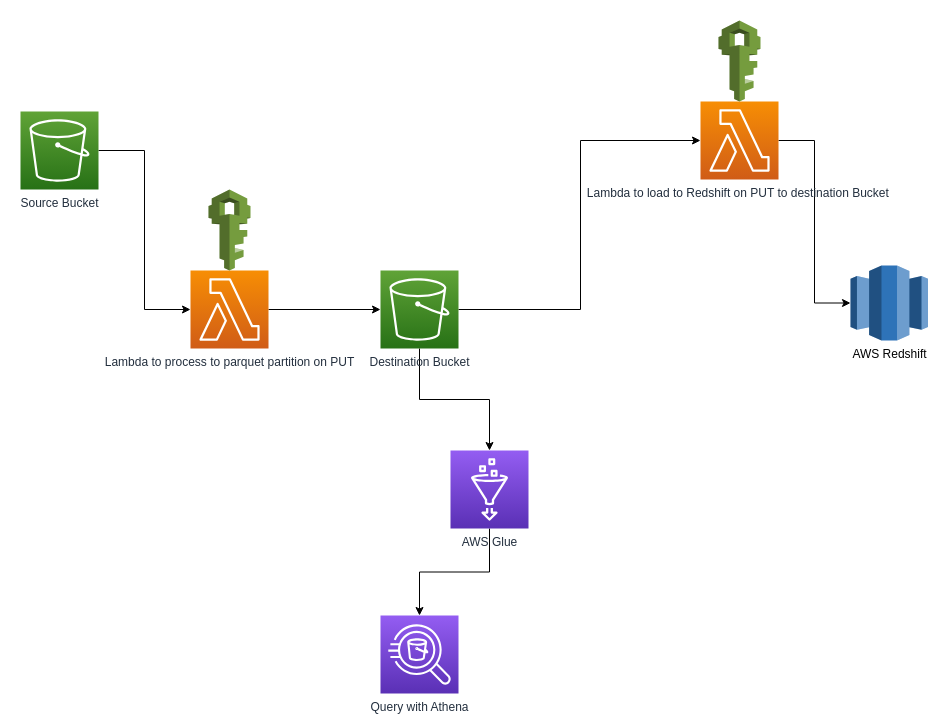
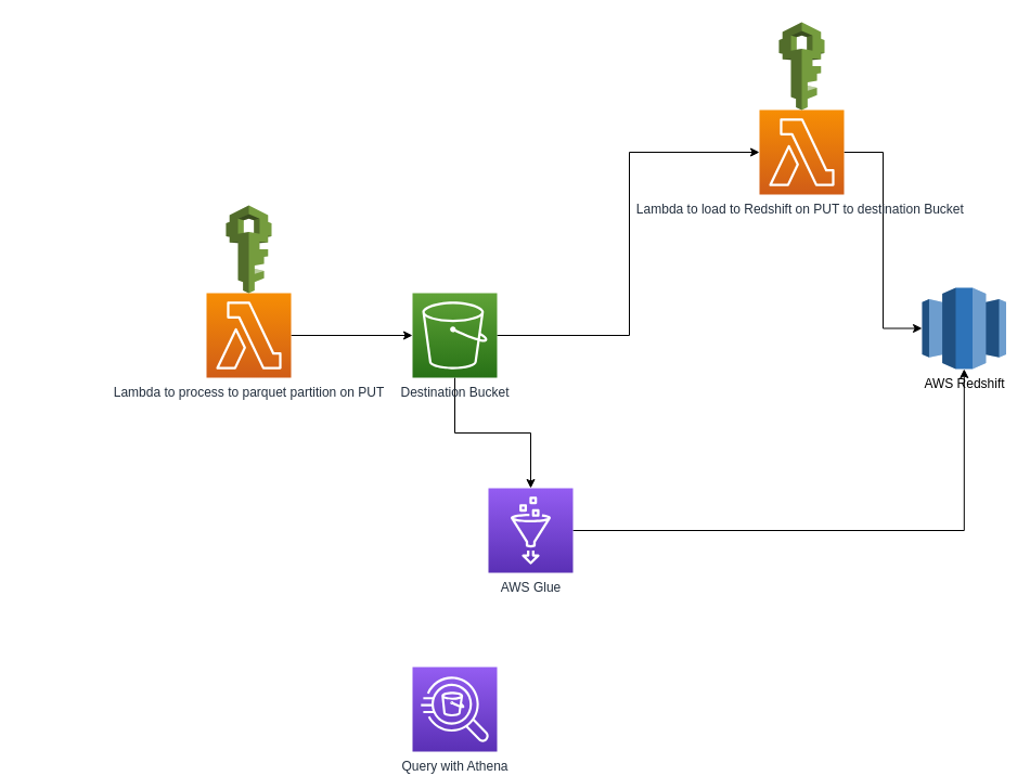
  <mxCell id="0" />
  <mxCell id="1" parent="0" />
- <mxCell id="2" style="edgeStyle=orthogonalEdgeStyle;rounded=0;orthogonalLoop=1;jettySize=auto;html=1;exitX=1;exitY=0.5;exitDx=0;exitDy=0;exitPerimeter=0;entryX=0;entryY=0.5;entryDx=0;entryDy=0;entryPerimeter=0;" parent="1" source="3" target="8" edge="1"><mxGeometry relative="1" as="geometry" /></mxCell>
- <mxCell id="3" value="Source Bucket" style="sketch=0;points=[[0,0,0],[0.25,0,0],[0.5,0,0],[0.75,0,0],[1,0,0],[0,1,0],[0.25,1,0],[0.5,1,0],[0.75,1,0],[1,1,0],[0,0.25,0],[0,0.5,0],[0,0.75,0],[1,0.25,0],[1,0.5,0],[1,0.75,0]];outlineConnect=0;fontColor=#232F3E;gradientColor=#60A337;gradientDirection=north;fillColor=#277116;strokeColor=#ffffff;dashed=0;verticalLabelPosition=bottom;verticalAlign=top;align=center;html=1;fontSize=12;fontStyle=0;aspect=fixed;shape=mxgraph.aws4.resourceIcon;resIcon=mxgraph.aws4.s3;" parent="1" vertex="1"><mxGeometry x="20" y="111" width="78" height="78" as="geometry" /></mxCell>
  <mxCell id="4" style="edgeStyle=orthogonalEdgeStyle;rounded=0;orthogonalLoop=1;jettySize=auto;html=1;exitX=1;exitY=0.5;exitDx=0;exitDy=0;exitPerimeter=0;entryX=0;entryY=0.5;entryDx=0;entryDy=0;entryPerimeter=0;" parent="1" source="6" target="10" edge="1"><mxGeometry relative="1" as="geometry"><mxPoint x="670" y="150" as="targetPoint" /><Array as="points"><mxPoint x="580" y="309" /><mxPoint x="580" y="140" /></Array></mxGeometry></mxCell>
  <mxCell id="5" style="edgeStyle=orthogonalEdgeStyle;rounded=0;orthogonalLoop=1;jettySize=auto;html=1;entryX=0.5;entryY=0;entryDx=0;entryDy=0;entryPerimeter=0;" parent="1" source="6" target="15" edge="1"><mxGeometry relative="1" as="geometry" /></mxCell>
  <mxCell id="6" value="Destination Bucket&lt;br&gt;" style="sketch=0;points=[[0,0,0],[0.25,0,0],[0.5,0,0],[0.75,0,0],[1,0,0],[0,1,0],[0.25,1,0],[0.5,1,0],[0.75,1,0],[1,1,0],[0,0.25,0],[0,0.5,0],[0,0.75,0],[1,0.25,0],[1,0.5,0],[1,0.75,0]];outlineConnect=0;fontColor=#232F3E;gradientColor=#60A337;gradientDirection=north;fillColor=#277116;strokeColor=#ffffff;dashed=0;verticalLabelPosition=bottom;verticalAlign=top;align=center;html=1;fontSize=12;fontStyle=0;aspect=fixed;shape=mxgraph.aws4.resourceIcon;resIcon=mxgraph.aws4.s3;" parent="1" vertex="1"><mxGeometry x="380" y="270" width="78" height="78" as="geometry" /></mxCell>
  <mxCell id="7" style="edgeStyle=orthogonalEdgeStyle;rounded=0;orthogonalLoop=1;jettySize=auto;html=1;exitX=1;exitY=0.5;exitDx=0;exitDy=0;exitPerimeter=0;entryX=0;entryY=0.5;entryDx=0;entryDy=0;entryPerimeter=0;" parent="1" source="8" target="6" edge="1"><mxGeometry relative="1" as="geometry" /></mxCell>
  <mxCell id="8" value="Lambda to process to parquet partition on PUT" style="sketch=0;points=[[0,0,0],[0.25,0,0],[0.5,0,0],[0.75,0,0],[1,0,0],[0,1,0],[0.25,1,0],[0.5,1,0],[0.75,1,0],[1,1,0],[0,0.25,0],[0,0.5,0],[0,0.75,0],[1,0.25,0],[1,0.5,0],[1,0.75,0]];outlineConnect=0;fontColor=#232F3E;gradientColor=#F78E04;gradientDirection=north;fillColor=#D05C17;strokeColor=#ffffff;dashed=0;verticalLabelPosition=bottom;verticalAlign=top;align=center;html=1;fontSize=12;fontStyle=0;aspect=fixed;shape=mxgraph.aws4.resourceIcon;resIcon=mxgraph.aws4.lambda;" parent="1" vertex="1"><mxGeometry x="190" y="270" width="78" height="78" as="geometry" /></mxCell>
  <mxCell id="9" style="edgeStyle=orthogonalEdgeStyle;rounded=0;orthogonalLoop=1;jettySize=auto;html=1;exitX=1;exitY=0.5;exitDx=0;exitDy=0;exitPerimeter=0;entryX=0;entryY=0.5;entryDx=0;entryDy=0;entryPerimeter=0;" parent="1" source="10" target="11" edge="1"><mxGeometry relative="1" as="geometry"><mxPoint x="760" y="289" as="targetPoint" /></mxGeometry></mxCell>
  <mxCell id="10" value="Lambda to load to Redshift on PUT to destination Bucket&amp;nbsp;" style="sketch=0;points=[[0,0,0],[0.25,0,0],[0.5,0,0],[0.75,0,0],[1,0,0],[0,1,0],[0.25,1,0],[0.5,1,0],[0.75,1,0],[1,1,0],[0,0.25,0],[0,0.5,0],[0,0.75,0],[1,0.25,0],[1,0.5,0],[1,0.75,0]];outlineConnect=0;fontColor=#232F3E;gradientColor=#F78E04;gradientDirection=north;fillColor=#D05C17;strokeColor=#ffffff;dashed=0;verticalLabelPosition=bottom;verticalAlign=top;align=center;html=1;fontSize=12;fontStyle=0;aspect=fixed;shape=mxgraph.aws4.resourceIcon;resIcon=mxgraph.aws4.lambda;" parent="1" vertex="1"><mxGeometry x="700" y="101" width="78" height="78" as="geometry" /></mxCell>
  <mxCell id="11" value="AWS Redshift" style="outlineConnect=0;dashed=0;verticalLabelPosition=bottom;verticalAlign=top;align=center;html=1;shape=mxgraph.aws3.redshift;fillColor=#2E73B8;gradientColor=none;" parent="1" vertex="1"><mxGeometry x="850" y="265" width="77.5" height="75" as="geometry" /></mxCell>
  <mxCell id="12" value="" style="outlineConnect=0;dashed=0;verticalLabelPosition=bottom;verticalAlign=top;align=center;html=1;shape=mxgraph.aws3.iam;fillColor=#759C3E;gradientColor=none;" parent="1" vertex="1"><mxGeometry x="208" y="189" width="42" height="81" as="geometry" /></mxCell>
  <mxCell id="13" value="" style="outlineConnect=0;dashed=0;verticalLabelPosition=bottom;verticalAlign=top;align=center;html=1;shape=mxgraph.aws3.iam;fillColor=#759C3E;gradientColor=none;" parent="1" vertex="1"><mxGeometry x="718" y="20" width="42" height="81" as="geometry" /></mxCell>
- <mxCell id="14" style="edgeStyle=orthogonalEdgeStyle;rounded=0;orthogonalLoop=1;jettySize=auto;html=1;entryX=0.5;entryY=0;entryDx=0;entryDy=0;entryPerimeter=0;" parent="1" source="15" target="16" edge="1"><mxGeometry relative="1" as="geometry" /></mxCell>
+ <mxCell id="14" style="edgeStyle=orthogonalEdgeStyle;rounded=0;orthogonalLoop=1;jettySize=auto;html=1;" parent="1" source="15" target="11" edge="1"><mxGeometry relative="1" as="geometry" /></mxCell>
  <mxCell id="15" value="AWS Glue" style="sketch=0;points=[[0,0,0],[0.25,0,0],[0.5,0,0],[0.75,0,0],[1,0,0],[0,1,0],[0.25,1,0],[0.5,1,0],[0.75,1,0],[1,1,0],[0,0.25,0],[0,0.5,0],[0,0.75,0],[1,0.25,0],[1,0.5,0],[1,0.75,0]];outlineConnect=0;fontColor=#232F3E;gradientColor=#945DF2;gradientDirection=north;fillColor=#5A30B5;strokeColor=#ffffff;dashed=0;verticalLabelPosition=bottom;verticalAlign=top;align=center;html=1;fontSize=12;fontStyle=0;aspect=fixed;shape=mxgraph.aws4.resourceIcon;resIcon=mxgraph.aws4.glue;" parent="1" vertex="1"><mxGeometry x="450" y="450" width="78" height="78" as="geometry" /></mxCell>
  <mxCell id="16" value="Query with Athena" style="sketch=0;points=[[0,0,0],[0.25,0,0],[0.5,0,0],[0.75,0,0],[1,0,0],[0,1,0],[0.25,1,0],[0.5,1,0],[0.75,1,0],[1,1,0],[0,0.25,0],[0,0.5,0],[0,0.75,0],[1,0.25,0],[1,0.5,0],[1,0.75,0]];outlineConnect=0;fontColor=#232F3E;gradientColor=#945DF2;gradientDirection=north;fillColor=#5A30B5;strokeColor=#ffffff;dashed=0;verticalLabelPosition=bottom;verticalAlign=top;align=center;html=1;fontSize=12;fontStyle=0;aspect=fixed;shape=mxgraph.aws4.resourceIcon;resIcon=mxgraph.aws4.athena;" parent="1" vertex="1"><mxGeometry x="380" y="615" width="78" height="78" as="geometry" /></mxCell>
